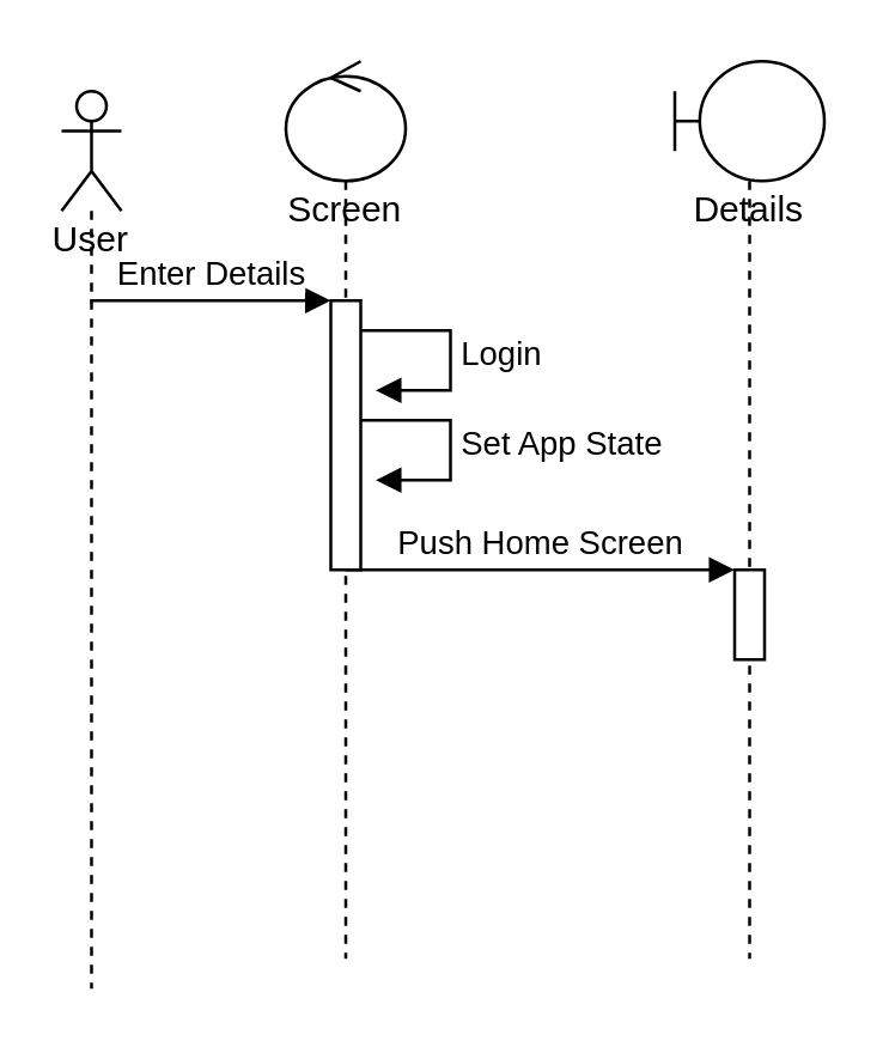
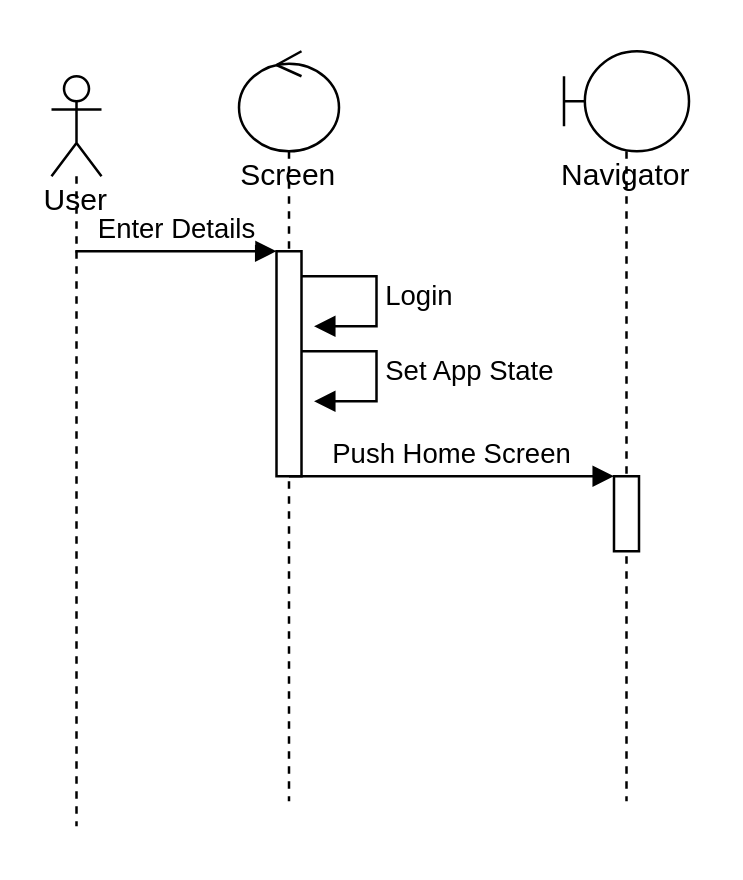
  <mxCell id="0" />
  <mxCell id="1" parent="0" />
  <mxCell id="2" value="User" style="shape=umlLifeline;participant=umlActor;perimeter=lifelinePerimeter;whiteSpace=wrap;html=1;container=1;collapsible=0;recursiveResize=0;verticalAlign=top;spacingTop=36;outlineConnect=0;" vertex="1" parent="1"><mxGeometry x="20" y="30" width="20" height="300" as="geometry" /></mxCell>
  <mxCell id="3" value="Screen" style="shape=umlLifeline;participant=umlControl;perimeter=lifelinePerimeter;whiteSpace=wrap;html=1;container=1;collapsible=0;recursiveResize=0;verticalAlign=top;spacingTop=36;outlineConnect=0;" vertex="1" parent="1"><mxGeometry x="95" y="20" width="40" height="300" as="geometry" /></mxCell>
  <mxCell id="4" value="" style="html=1;points=[];perimeter=orthogonalPerimeter;" vertex="1" parent="3"><mxGeometry x="15" y="80" width="10" height="90" as="geometry" /></mxCell>
  <mxCell id="5" value="Enter Details" style="html=1;verticalAlign=bottom;endArrow=block;" edge="1" parent="1" source="2" target="4"><mxGeometry width="80" relative="1" as="geometry"><mxPoint x="15" y="120" as="sourcePoint" /><mxPoint x="95" y="120" as="targetPoint" /><Array as="points"><mxPoint x="95" y="100" /></Array></mxGeometry></mxCell>
- <mxCell id="6" value="Details" style="shape=umlLifeline;participant=umlBoundary;perimeter=lifelinePerimeter;whiteSpace=wrap;html=1;container=1;collapsible=0;recursiveResize=0;verticalAlign=top;spacingTop=36;outlineConnect=0;" vertex="1" parent="1"><mxGeometry x="225" y="20" width="50" height="300" as="geometry" /></mxCell>
+ <mxCell id="6" value="Navigator" style="shape=umlLifeline;participant=umlBoundary;perimeter=lifelinePerimeter;whiteSpace=wrap;html=1;container=1;collapsible=0;recursiveResize=0;verticalAlign=top;spacingTop=36;outlineConnect=0;" vertex="1" parent="1"><mxGeometry x="225" y="20" width="50" height="300" as="geometry" /></mxCell>
  <mxCell id="7" value="" style="html=1;points=[];perimeter=orthogonalPerimeter;" vertex="1" parent="6"><mxGeometry x="20" y="170" width="10" height="30" as="geometry" /></mxCell>
  <mxCell id="8" value="Push Home Screen" style="html=1;verticalAlign=bottom;endArrow=block;" edge="1" parent="1"><mxGeometry width="80" relative="1" as="geometry"><mxPoint x="115" y="190" as="sourcePoint" /><mxPoint x="245" y="190" as="targetPoint" /><Array as="points"><mxPoint x="195.5" y="190" /></Array></mxGeometry></mxCell>
  <mxCell id="9" value="Login" style="edgeStyle=orthogonalEdgeStyle;html=1;align=left;spacingLeft=2;endArrow=block;rounded=0;entryX=1;entryY=0;" edge="1" parent="1"><mxGeometry relative="1" as="geometry"><mxPoint x="120" y="110" as="sourcePoint" /><Array as="points"><mxPoint x="150" y="110" /></Array><mxPoint x="125" y="130" as="targetPoint" /></mxGeometry></mxCell>
  <mxCell id="10" value="Set App State" style="edgeStyle=orthogonalEdgeStyle;html=1;align=left;spacingLeft=2;endArrow=block;rounded=0;entryX=1;entryY=0;" edge="1" parent="1"><mxGeometry relative="1" as="geometry"><mxPoint x="120" y="140" as="sourcePoint" /><Array as="points"><mxPoint x="150" y="140" /><mxPoint x="150" y="160" /></Array><mxPoint x="125" y="160" as="targetPoint" /></mxGeometry></mxCell>
